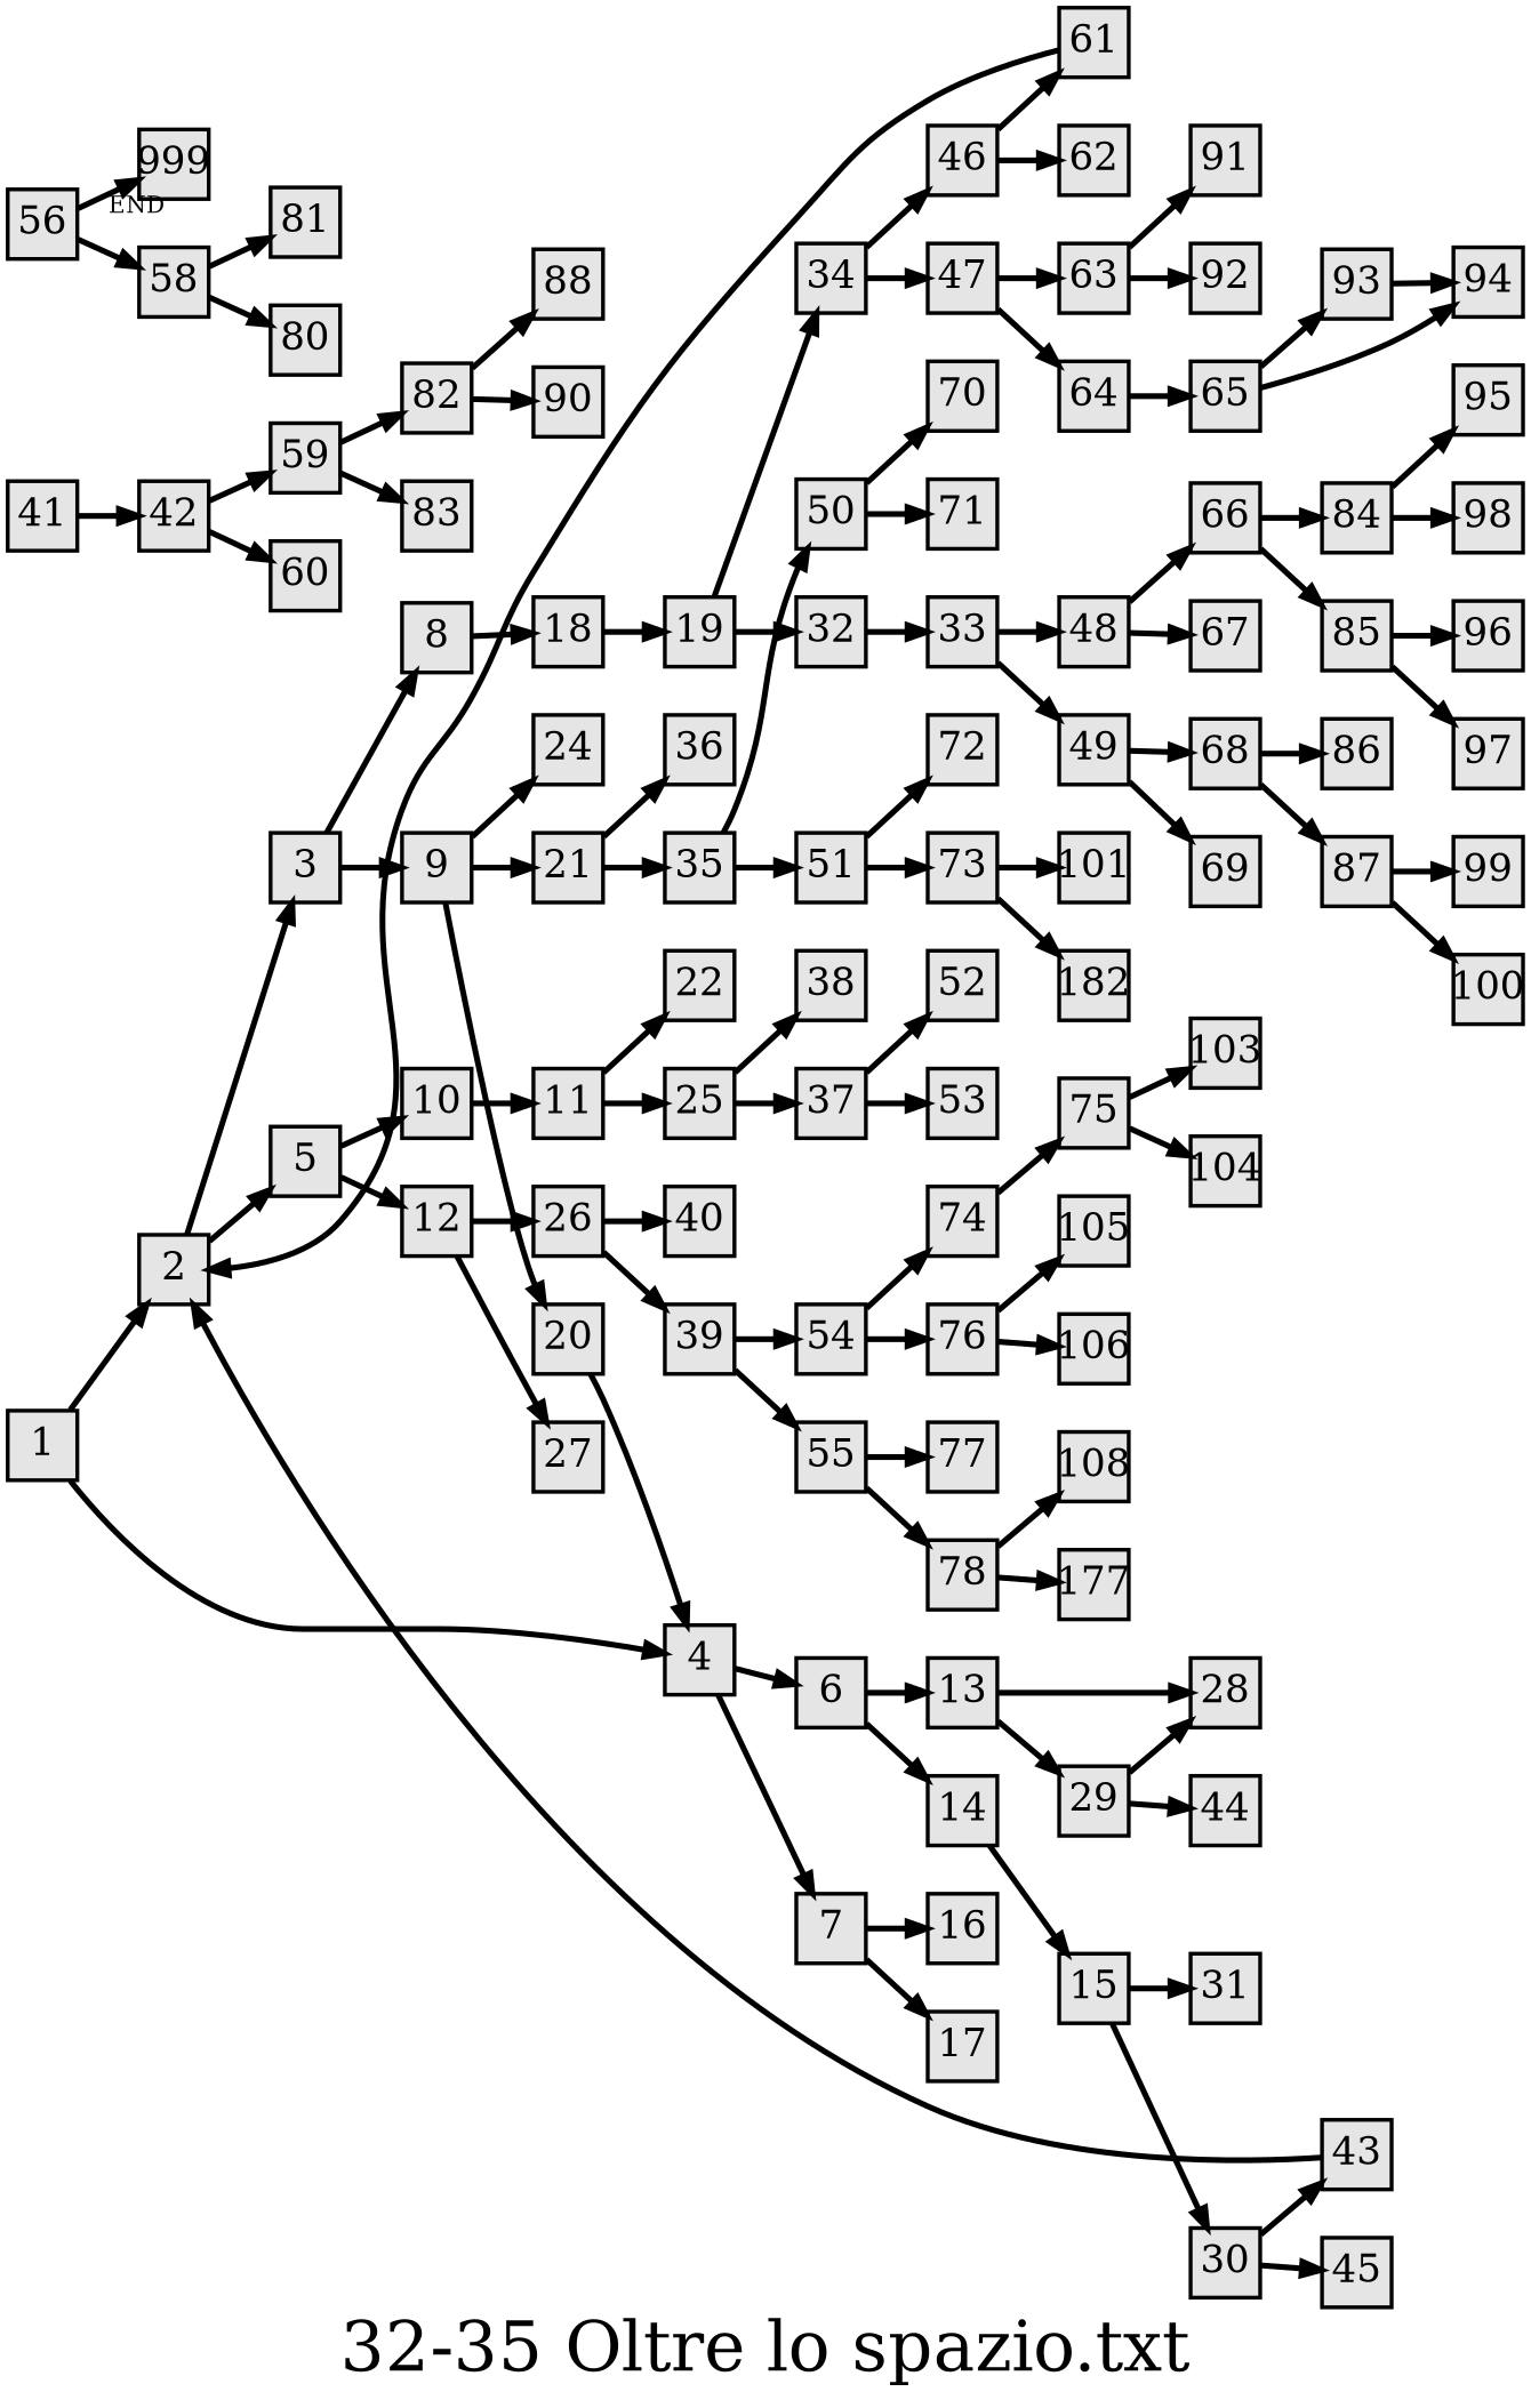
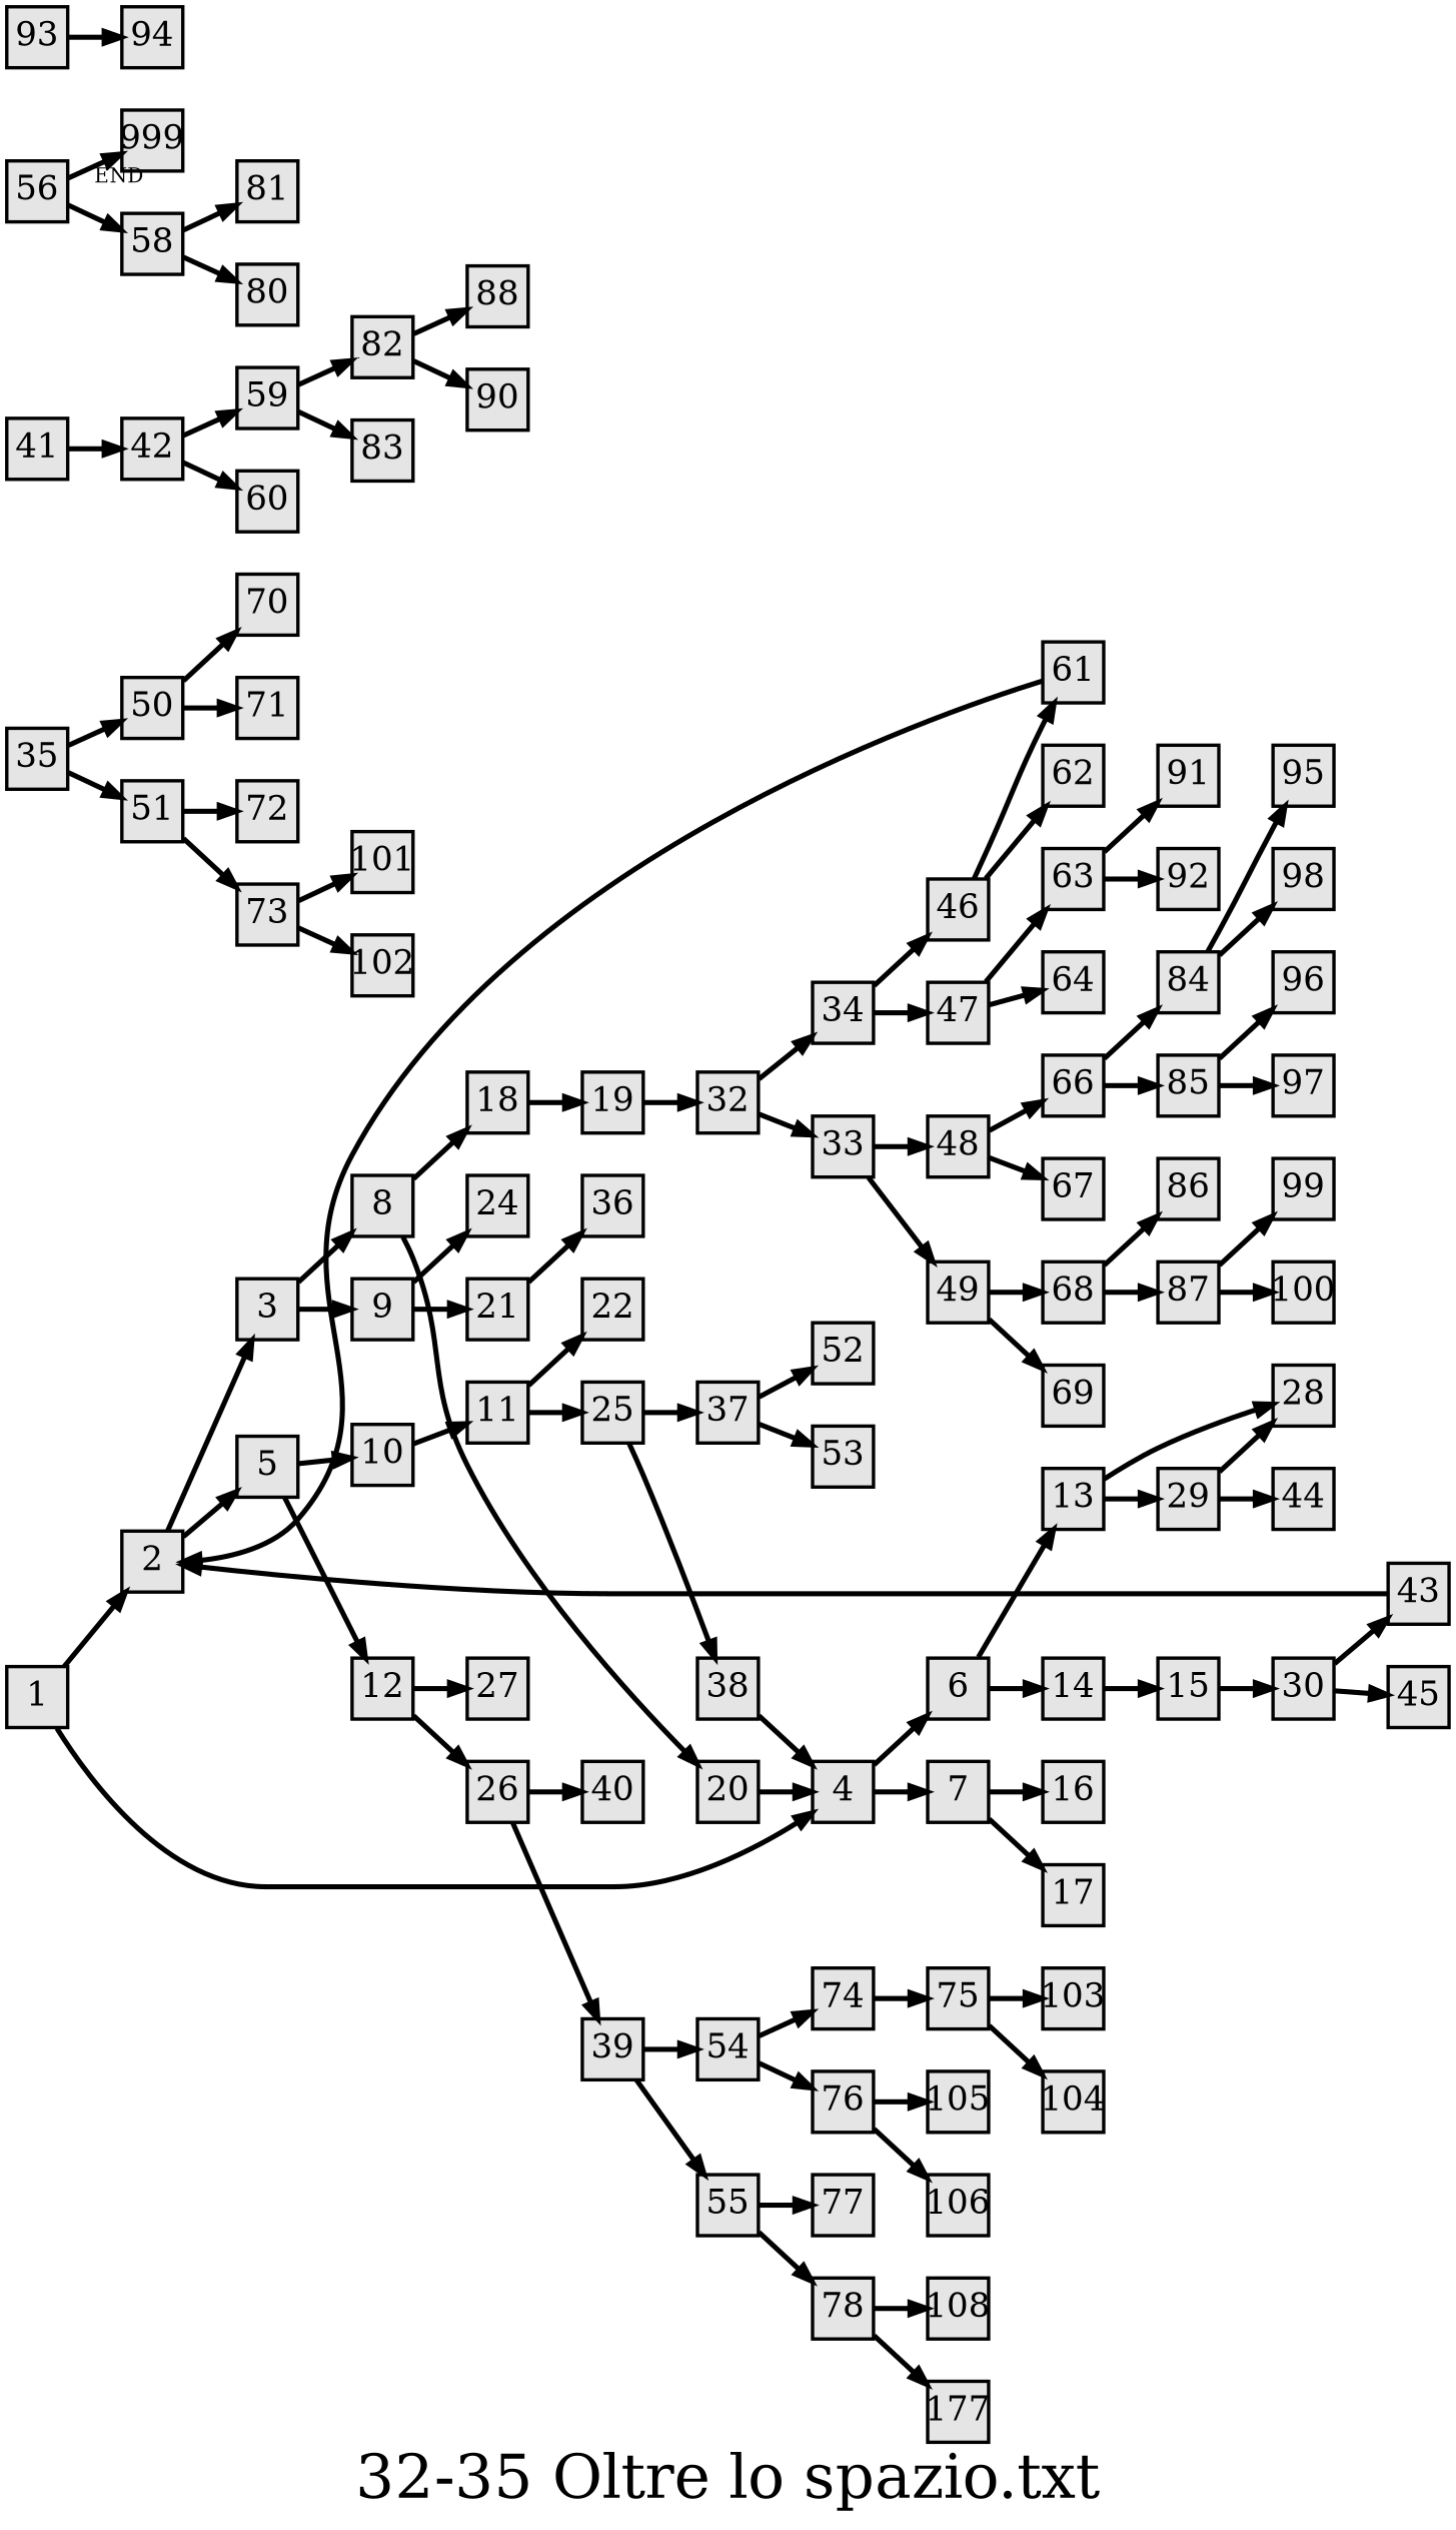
  digraph {
    fontsize=36
    label="32-35 Oltre lo spazio.txt"
    nodesep=0.35
    ordering=out
    rankdir=LR
    ranksep=0.45
    node [fillcolor=grey90 fixedsize=true fontsize=20 labelfloat=true margin="0,0" penwidth=2 regular=true shape=rect style=filled]
    edge [fontsize=12 labelfloat=true penwidth=3]
    1
    2
    4
    3
    5
    6
    7
    8
    9
    10
    12
    13
    14
    16
    17
    18
    20
    24
    21
    11
    26
    27
    19
    35
    36
    28
    29
    15
    25
    22
    39
    40
    44
    30
-   31
    34
    32
    50
    51
    37
    38
    52
    53
    54
    55
    41
    42
    43
    45
    46
    47
    33
    61
    62
    63
    64
    48
    49
    70
    71
    72
    73
    74
    76
    78
    77
    56
    999
    58
    59
    60
    66
    67
    68
    69
    84
    85
    86
    87
    91
    92
-   65
    101
-   102 [label=182]
+   102
    75
    105
    106
    108
    n89 [label=177]
    81
    80
    82
    83
    88
    90
    93
    94
    95
    98
    96
    97
    99
    100
    103
    104
    1 -> 2
    1 -> 4
    2 -> 3
    2 -> 5
    4 -> 6
    4 -> 7
    3 -> 8
    3 -> 9
    5 -> 10
    5 -> 12
    6 -> 13
    6 -> 14
    7 -> 16
    7 -> 17
    8 -> 18
-   9 -> 20
+   8 -> 20
    9 -> 24
    9 -> 21
    10 -> 11
    12 -> 26
    12 -> 27
    13 -> 28
    13 -> 29
    14 -> 15
    18 -> 19
    20 -> 4
-   21 -> 35
    21 -> 36
    11 -> 25
    11 -> 22
    26 -> 39
    26 -> 40
-   19 -> 34
+   32 -> 34
    19 -> 32
    35 -> 50
    35 -> 51
    29 -> 28
    29 -> 44
    15 -> 30
-   15 -> 31
    25 -> 37
    25 -> 38
    39 -> 54
    39 -> 55
    30 -> 43
    30 -> 45
    34 -> 46
    34 -> 47
    32 -> 33
    50 -> 70
    50 -> 71
    51 -> 72
    51 -> 73
    37 -> 52
    37 -> 53
+   38 -> 4
    54 -> 74
    54 -> 76
    55 -> 78
    55 -> 77
    41 -> 42
    42 -> 59
    42 -> 60
    43 -> 2
    46 -> 61
    46 -> 62
    47 -> 63
    47 -> 64
    33 -> 48
    33 -> 49
    61 -> 2
    63 -> 91
    63 -> 92
-   64 -> 65
    48 -> 66
    48 -> 67
    49 -> 68
    49 -> 69
    73 -> 101
    73 -> 102
    74 -> 75
    76 -> 105
    76 -> 106
    78 -> 108
    78 -> n89
    56 -> 999 [xlabel=END]
    56 -> 58
    58 -> 81
    58 -> 80
    59 -> 82
    59 -> 83
    66 -> 84
    66 -> 85
    68 -> 86
    68 -> 87
    84 -> 95
    84 -> 98
    85 -> 96
    85 -> 97
    87 -> 99
    87 -> 100
-   65 -> 93
-   65 -> 94
    75 -> 103
    75 -> 104
    82 -> 88
    82 -> 90
    93 -> 94
  }
